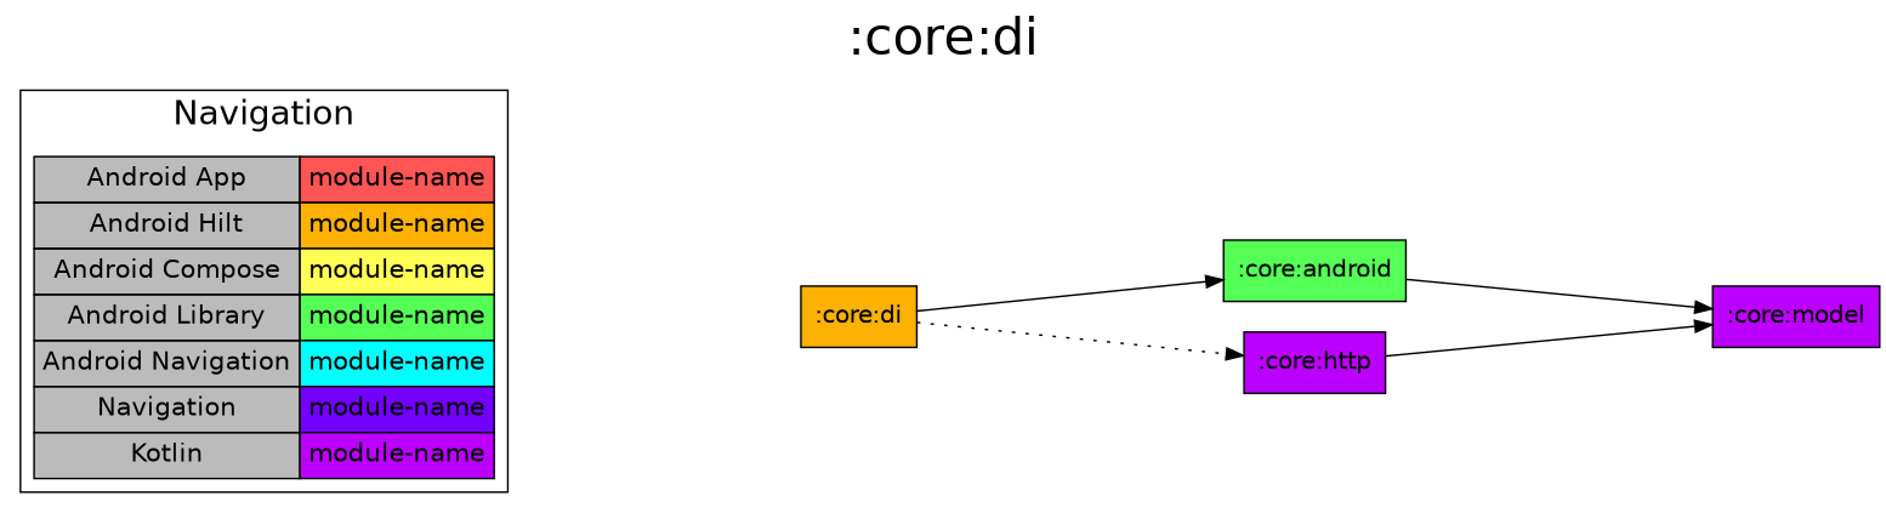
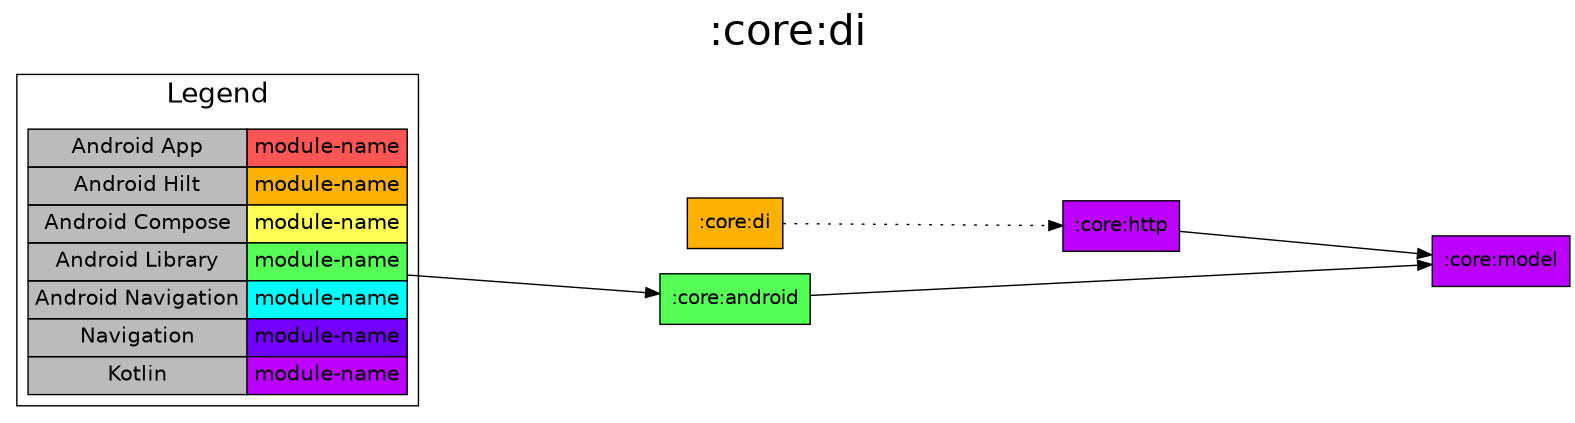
  digraph {
    fontname="DejaVu Sans"
    fontsize=30
    label=":core:di"
    labelloc=t
    rankdir=LR
    ranksep=2.5
    node [fillcolor="#BB00FF" fontname="DejaVu Sans" shape=box style=filled]
    edge [dir=forward fontname="DejaVu Sans"]
    ":core:di" [fillcolor="#FCB103"]
    n2 [fillcolor="#bbbbbb" fontsize=15 label=< <TABLE BORDER="0" CELLBORDER="1" CELLSPACING="0" CELLPADDING="4"> <TR><TD>Android App</TD><TD BGCOLOR="#FF5555">module-name</TD></TR> <TR><TD>Android Hilt</TD><TD BGCOLOR="#FCB103">module-name</TD></TR> <TR><TD>Android Compose</TD><TD BGCOLOR="#FFFF55">module-name</TD></TR> <TR><TD>Android Library</TD><TD BGCOLOR="#55FF55">module-name</TD></TR> <TR><TD>Android Navigation</TD><TD BGCOLOR="#00FFFF">module-name</TD></TR> <TR><TD>Navigation</TD><TD BGCOLOR="#7300FF">module-name</TD></TR> <TR><TD>Kotlin</TD><TD BGCOLOR="#BB00FF">module-name</TD></TR> </TABLE> > margin=0 shape=none]
    ":core:android" [fillcolor="#55FF55"]
    ":core:http"
    ":core:model"
    subgraph sub_1 {
      rank=same
      ":core:di"
    }
    subgraph cluster_2 {
      fontsize=20
-     label=Navigation
+     label=Legend
      n2
    }
-   ":core:di" -> ":core:android"
+   n2 -> ":core:android"
    ":core:di" -> ":core:http" [style=dotted]
    n2 -> ":core:di" [style=invis]
    ":core:android" -> ":core:model"
    ":core:http" -> ":core:model"
  }
